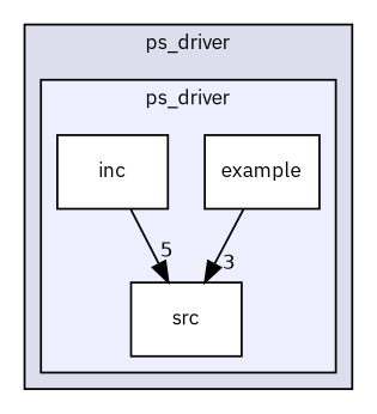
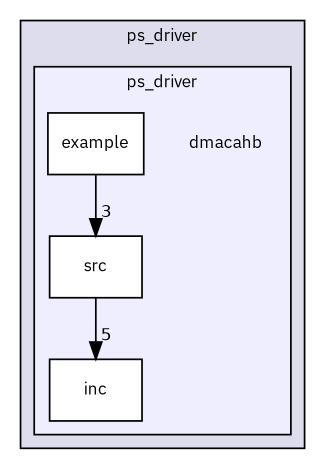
  digraph {
    compound=true
    fontname="IBM Plex Sans"
    node [fontname="IBM Plex Sans" fontsize=10 shape=box color=black fillcolor=white style=filled]
    edge [fontname="IBM Plex Sans" labeldistance=1.5 labelfontname=Helvetica labelfontsize=10]
+   n1 [label=dmacahb shape=plaintext color="" fillcolor="" style=""]
    n2 [label=example]
    n3 [label=inc]
    n4 [label=src]
    subgraph cluster_1 {
      bgcolor="#ddddee"
      fontsize=10
      label=ps_driver
      pencolor=black
      subgraph cluster_2 {
        bgcolor="#eeeeff"
        fontsize=10
        label=ps_driver
        pencolor=black
+       n1
        n2
        n3
        n4
      }
    }
    n2 -> n4 [headlabel=3]
-   n3 -> n4 [headlabel=5]
+   n4 -> n3 [headlabel=5]
  }
